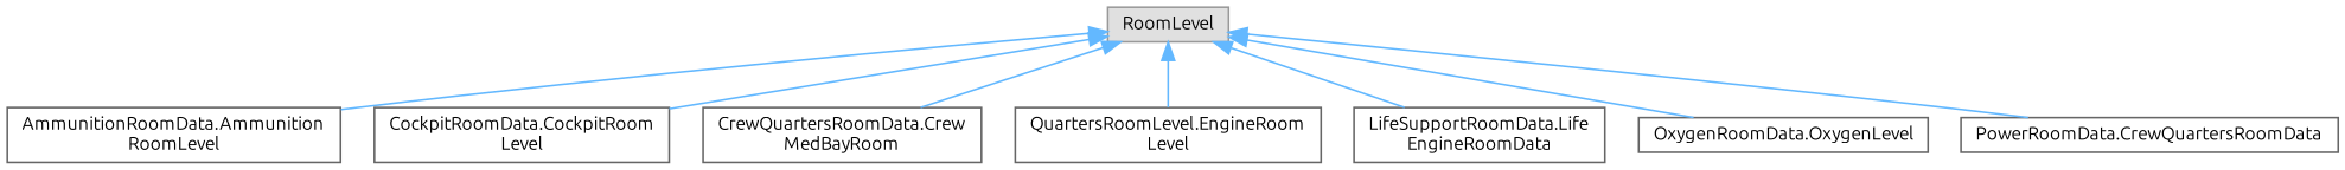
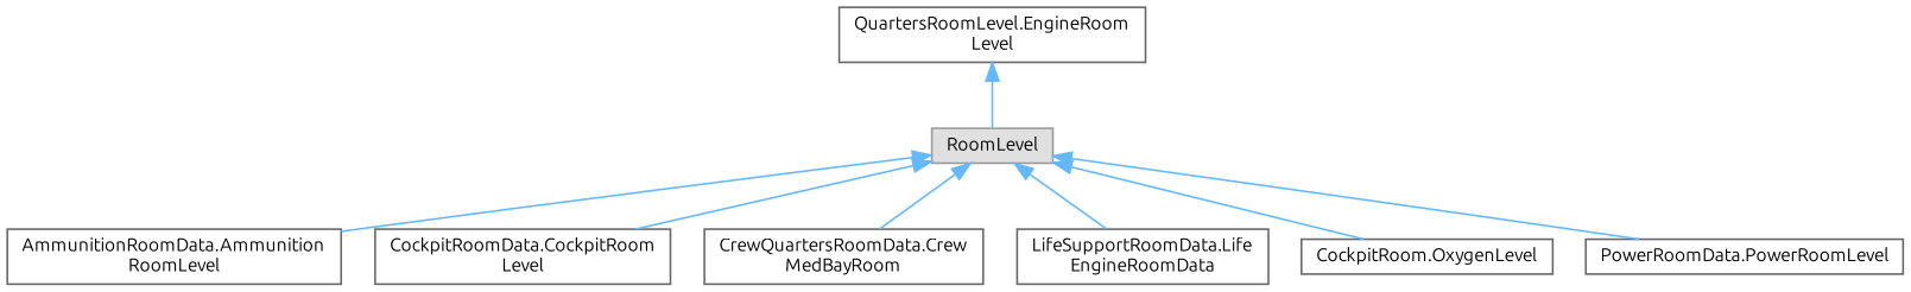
  digraph {
    fontname=Ubuntu
    rankdir=TB
    node [color=grey40 fillcolor=white fontname=Ubuntu fontsize=10 shape=box style=filled]
    edge [color=steelblue1 dir=back fontname=Ubuntu fontsize=10 labelfontname=Helvetica labelfontsize=10 style=solid]
    n1 [color=grey60 fillcolor="#E0E0E0" height=0.2 label=RoomLevel width=0.4]
    n2 [height=0.2 label="AmmunitionRoomData.Ammunition\lRoomLevel" width=0.4]
    n3 [height=0.2 label="CockpitRoomData.CockpitRoom\lLevel" width=0.4]
    n4 [height=0.2 label="CrewQuartersRoomData.Crew\lMedBayRoom" width=0.4]
    n5 [height=0.2 label="QuartersRoomLevel.EngineRoom\lLevel" width=0.4]
    n6 [height=0.2 label="LifeSupportRoomData.Life\lEngineRoomData" width=0.4]
-   n7 [height=0.2 label="OxygenRoomData.OxygenLevel" width=0.4]
-   n8 [height=0.2 label="PowerRoomData.CrewQuartersRoomData" width=0.4]
+   n7 [height=0.2 label="CockpitRoom.OxygenLevel" width=0.4]
+   n8 [height=0.2 label="PowerRoomData.PowerRoomLevel" width=0.4]
    n1 -> n2
    n1 -> n3
    n1 -> n4
-   n1 -> n5
+   n5 -> n1
    n1 -> n6
    n1 -> n7
    n1 -> n8
  }
